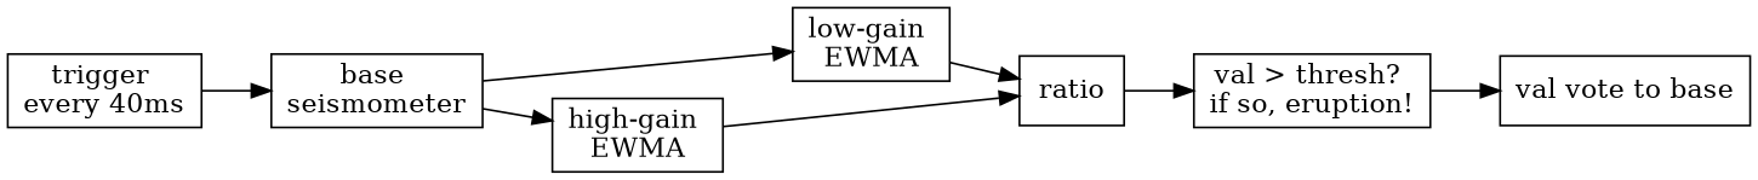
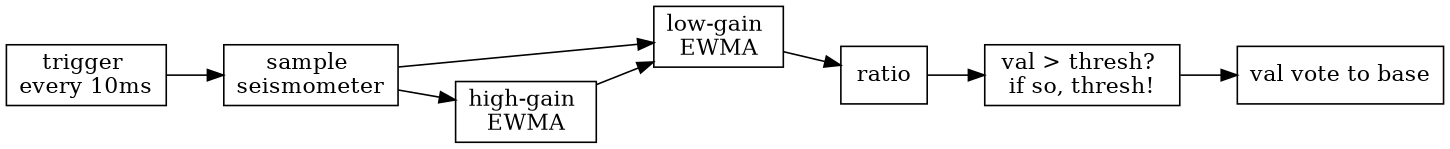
  digraph {
    fontname="DejaVu Serif"
    rankdir=LR
    node [fontname="DejaVu Serif" shape=rectangle]
    edge [color=black fontname="DejaVu Serif"]
-   n1 [label="trigger \nevery 40ms"]
-   n2 [label="base \nseismometer"]
+   n1 [label="trigger \nevery 10ms"]
+   n2 [label="sample \nseismometer"]
    n3 [label="high-gain \nEWMA"]
    n4 [label="low-gain \nEWMA"]
    n5 [label=ratio]
-   n6 [label="val > thresh? \nif so, eruption!"]
+   n6 [label="val > thresh? \nif so, thresh!"]
    n7 [label="val vote to base"]
    n1 -> n2
    n2 -> n3
    n2 -> n4
-   n3 -> n5
+   n3 -> n4
    n4 -> n5
    n5 -> n6
    n6 -> n7
  }
